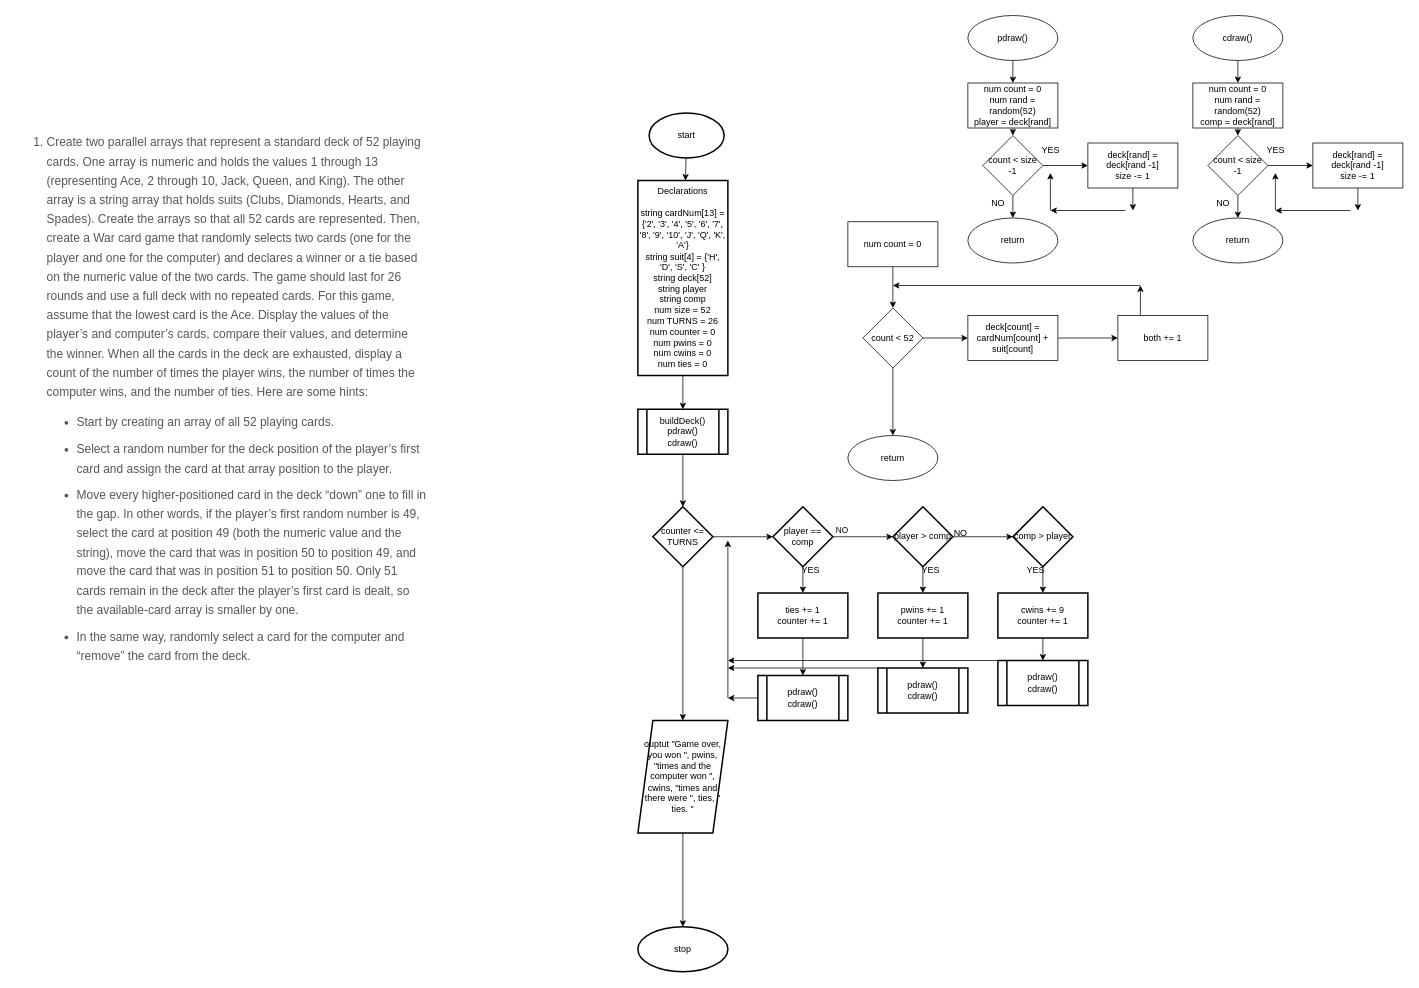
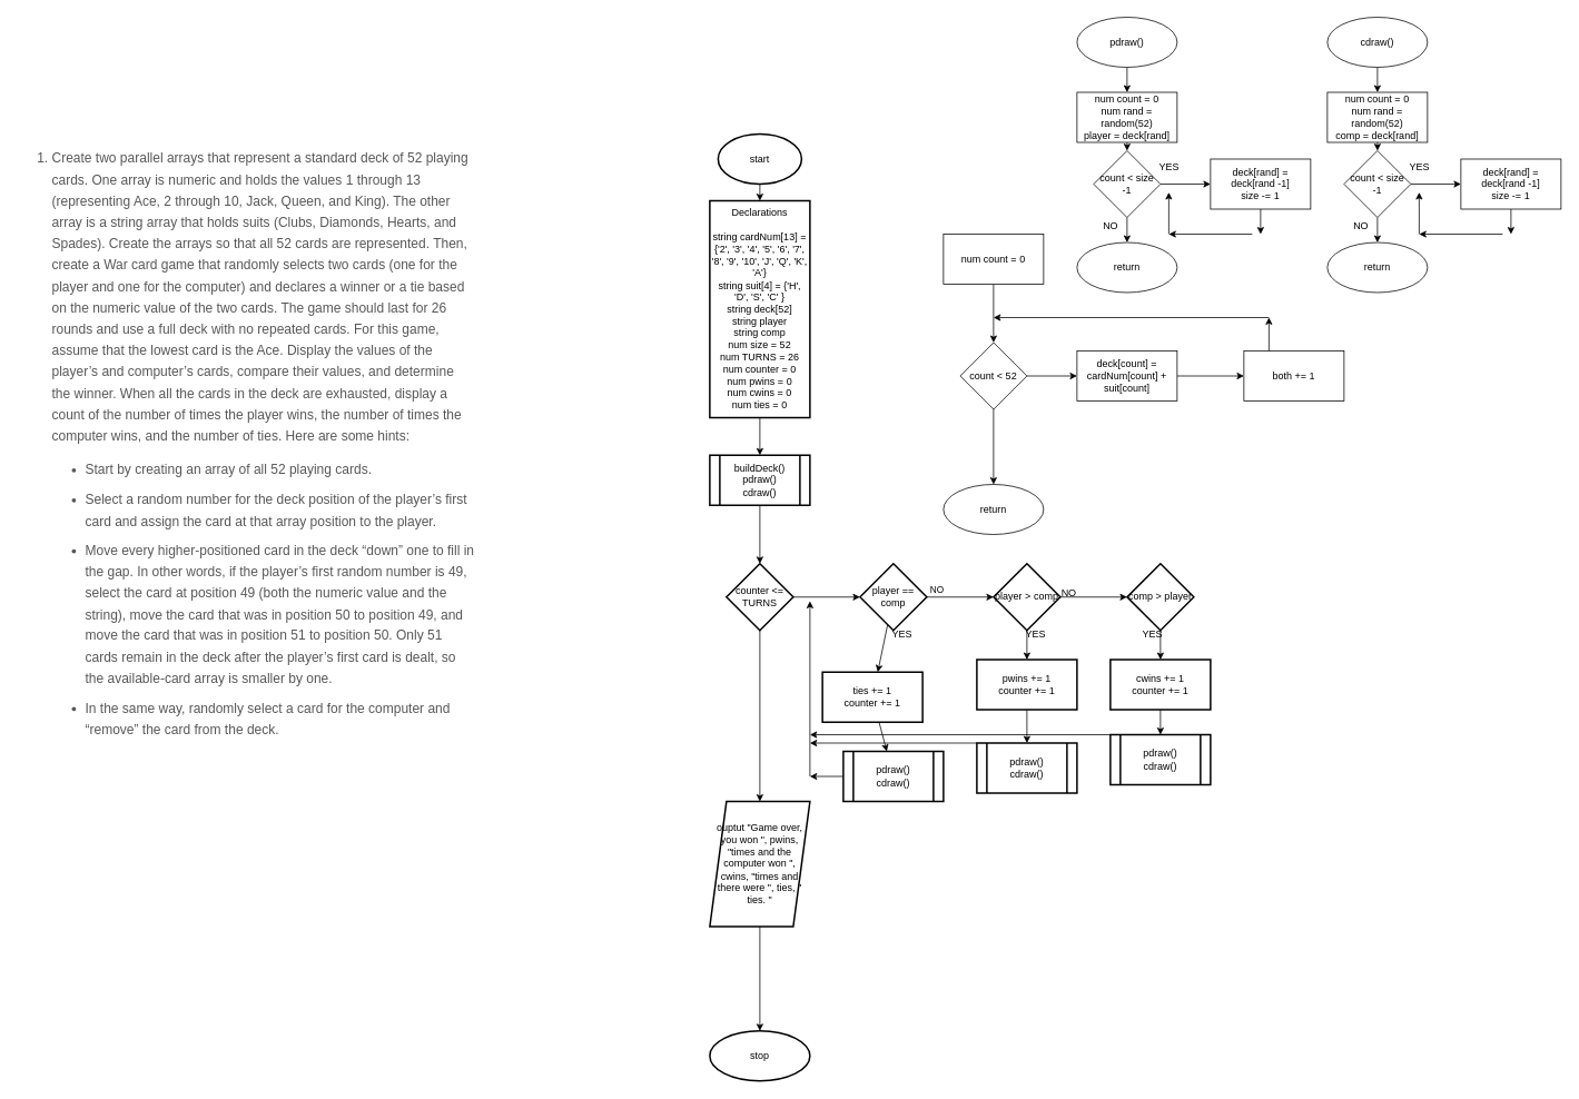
  <mxCell id="0" />
  <mxCell id="1" parent="0" />
  <mxCell id="2" value="&lt;ol id=&quot;DXLCZTA1CMGJUGMLH677&quot; class=&quot;decimal shortanswer&quot; style=&quot;box-sizing: border-box; line-height: 1.8; color: rgb(87, 87, 87); padding: 0px 0px 0px 40px; clear: left; margin: 0px 0px 11px; list-style-type: decimal; font-size: 16px; font-style: normal; font-weight: 400; letter-spacing: normal; text-indent: 0px; text-transform: none; word-spacing: 0px; background-color: rgb(255, 255, 255);&quot;&gt;&lt;li id=&quot;UADLSFY3TCTGJCGZE725&quot; style=&quot;box-sizing: border-box ; font-family: , &amp;quot;cambria&amp;quot; , &amp;quot;times new roman&amp;quot; , &amp;quot;times&amp;quot; , serif ; line-height: 1.6 ; color: rgb(87 , 87 , 87) ; margin: 0px 0px 10px ; padding: 0px ; list-style: decimal&quot;&gt;&lt;p id=&quot;XNME2BX1SVR7L63DL848&quot; style=&quot;box-sizing: border-box ; font-family: , &amp;quot;cambria&amp;quot; , &amp;quot;times new roman&amp;quot; , &amp;quot;times&amp;quot; , serif ; line-height: 1.6 ; color: rgb(87 , 87 , 87) ; margin: 0px 0px 15px ; padding: 0px&quot;&gt;Create two parallel arrays that represent a standard deck of 52 playing cards. One array is numeric and holds the values 1 through 13 (representing Ace, 2 through 10, Jack, Queen, and King). The other array is a string array that holds suits (Clubs, Diamonds, Hearts, and Spades). Create the arrays so that all 52 cards are represented. Then, create a War card game that randomly selects two cards (one for the player and one for the computer) and declares a winner or a tie based on the numeric value of the two cards. The game should last for 26 rounds and use a full deck with no repeated cards. For this game, assume that the lowest card is the Ace. Display the values of the player’s and computer’s cards, compare their values, and determine the winner. When all the cards in the deck are exhausted, display a count of the number of times the player wins, the number of times the computer wins, and the number of ties. Here are some hints:&lt;/p&gt;&lt;ul id=&quot;AHHZQLRSEB1931GKF115&quot; style=&quot;box-sizing: border-box ; margin: 6px 0px ; padding: 0px 0px 0px 40px ; list-style: disc ; clear: left&quot;&gt;&lt;li id=&quot;GJTAJ1B85G39FJGX5403&quot; style=&quot;box-sizing: border-box ; font-family: , &amp;quot;cambria&amp;quot; , &amp;quot;times new roman&amp;quot; , &amp;quot;times&amp;quot; , serif ; line-height: 1.6 ; color: rgb(87 , 87 , 87) ; margin: 0px 0px 10px ; padding: 0px ; list-style: disc&quot;&gt;&lt;p id=&quot;MVGZ8E0MEFR1SH0PM648&quot; style=&quot;box-sizing: border-box ; font-family: , &amp;quot;cambria&amp;quot; , &amp;quot;times new roman&amp;quot; , &amp;quot;times&amp;quot; , serif ; line-height: 1.6 ; color: rgb(87 , 87 , 87) ; margin: 0px ; padding: 0px&quot;&gt;Start by creating an array of all 52 playing cards.&lt;/p&gt;&lt;/li&gt;&lt;li id=&quot;UGGB3FECTGCQQZ93P394&quot; style=&quot;box-sizing: border-box ; font-family: , &amp;quot;cambria&amp;quot; , &amp;quot;times new roman&amp;quot; , &amp;quot;times&amp;quot; , serif ; line-height: 1.6 ; color: rgb(87 , 87 , 87) ; margin: 0px 0px 10px ; padding: 0px ; list-style: disc&quot;&gt;&lt;p id=&quot;EGRSVZ0H99MGVQP9Q471&quot; style=&quot;box-sizing: border-box ; font-family: , &amp;quot;cambria&amp;quot; , &amp;quot;times new roman&amp;quot; , &amp;quot;times&amp;quot; , serif ; line-height: 1.6 ; color: rgb(87 , 87 , 87) ; margin: 0px ; padding: 0px&quot;&gt;Select a random number for the deck position of the player’s first card and assign the card at that array position to the player.&lt;/p&gt;&lt;/li&gt;&lt;li id=&quot;WXCX7U45ZPR8EQ7X5495&quot; style=&quot;box-sizing: border-box ; font-family: , &amp;quot;cambria&amp;quot; , &amp;quot;times new roman&amp;quot; , &amp;quot;times&amp;quot; , serif ; line-height: 1.6 ; color: rgb(87 , 87 , 87) ; margin: 0px 0px 10px ; padding: 0px ; list-style: disc&quot;&gt;&lt;p id=&quot;YVSD11NSV9W949RRX762&quot; style=&quot;box-sizing: border-box ; font-family: , &amp;quot;cambria&amp;quot; , &amp;quot;times new roman&amp;quot; , &amp;quot;times&amp;quot; , serif ; line-height: 1.6 ; color: rgb(87 , 87 , 87) ; margin: 0px ; padding: 0px&quot;&gt;Move every higher-positioned card in the deck “down” one to fill in the gap. In other words, if the player’s first random number is 49, select the card at position 49 (both the numeric value and the string), move the card that was in position 50 to position 49, and move the card that was in position 51 to position 50. Only 51 cards remain in the deck after the player’s first card is dealt, so the available-card array is smaller by one.&lt;/p&gt;&lt;/li&gt;&lt;li id=&quot;JXUHW8BW007TJYLFV168&quot; style=&quot;box-sizing: border-box ; font-family: , &amp;quot;cambria&amp;quot; , &amp;quot;times new roman&amp;quot; , &amp;quot;times&amp;quot; , serif ; line-height: 1.6 ; color: rgb(87 , 87 , 87) ; margin: 0px 0px 10px ; padding: 0px ; list-style: disc&quot;&gt;&lt;p id=&quot;WPNBECTB8NA19THC7023&quot; style=&quot;box-sizing: border-box ; font-family: , &amp;quot;cambria&amp;quot; , &amp;quot;times new roman&amp;quot; , &amp;quot;times&amp;quot; , serif ; line-height: 1.6 ; color: rgb(87 , 87 , 87) ; margin: 0px ; padding: 0px&quot;&gt;In the same way, randomly select a card for the computer and “remove” the card from the deck.&lt;/p&gt;&lt;/li&gt;&lt;/ul&gt;&lt;/li&gt;&lt;/ol&gt;" style="text;whiteSpace=wrap;html=1;" vertex="1" parent="1"><mxGeometry x="20" y="170" width="550" height="810" as="geometry" /></mxCell>
  <mxCell id="3" value="" style="edgeStyle=none;html=1;" edge="1" parent="1" source="4" target="6"><mxGeometry relative="1" as="geometry" /></mxCell>
- <mxCell id="4" value="start" style="strokeWidth=2;html=1;shape=mxgraph.flowchart.start_1;whiteSpace=wrap;" vertex="1" parent="1"><mxGeometry x="865" y="150" width="100" height="60" as="geometry" /></mxCell>
+ <mxCell id="4" value="start" style="strokeWidth=2;html=1;shape=mxgraph.flowchart.start_1;whiteSpace=wrap;" vertex="1" parent="1"><mxGeometry x="860" y="160" width="100" height="60" as="geometry" /></mxCell>
  <mxCell id="5" value="" style="edgeStyle=none;html=1;" edge="1" parent="1" source="6" target="19"><mxGeometry relative="1" as="geometry" /></mxCell>
  <mxCell id="6" value="Declarations&lt;br&gt;&lt;br&gt;string cardNum[13] = {'2', '3', '4', '5', '6', '7', '8', '9', '10', 'J', 'Q', 'K', 'A'}&lt;br&gt;string suit[4] = {'H', 'D', 'S', 'C' }&lt;br&gt;string deck[52]&lt;br&gt;string player&lt;br&gt;string comp&lt;br&gt;num size = 52&lt;br&gt;num TURNS = 26&lt;br&gt;num counter = 0&lt;br&gt;num pwins = 0&lt;br&gt;num cwins = 0&lt;br&gt;num ties = 0" style="whiteSpace=wrap;html=1;strokeWidth=2;" vertex="1" parent="1"><mxGeometry x="850" y="240" width="120" height="260" as="geometry" /></mxCell>
  <mxCell id="7" value="" style="edgeStyle=none;html=1;" edge="1" parent="1" source="8" target="11"><mxGeometry relative="1" as="geometry" /></mxCell>
- <mxCell id="8" value="num count = 0" style="whiteSpace=wrap;html=1;" vertex="1" parent="1"><mxGeometry x="1130" y="295" width="120" height="60" as="geometry" /></mxCell>
+ <mxCell id="8" value="num count = 0" style="whiteSpace=wrap;html=1;" vertex="1" parent="1"><mxGeometry x="1130" y="280" width="120" height="60" as="geometry" /></mxCell>
  <mxCell id="9" value="" style="edgeStyle=none;html=1;" edge="1" parent="1" source="11" target="13"><mxGeometry relative="1" as="geometry" /></mxCell>
  <mxCell id="10" value="" style="edgeStyle=none;html=1;" edge="1" parent="1" source="11" target="14"><mxGeometry relative="1" as="geometry" /></mxCell>
  <mxCell id="11" value="count &amp;lt; 52" style="rhombus;whiteSpace=wrap;html=1;" vertex="1" parent="1"><mxGeometry x="1150" y="410" width="80" height="80" as="geometry" /></mxCell>
  <mxCell id="12" value="" style="edgeStyle=none;html=1;" edge="1" parent="1" source="13" target="16"><mxGeometry relative="1" as="geometry" /></mxCell>
  <mxCell id="13" value="deck[count] = cardNum[count] + suit[count]" style="whiteSpace=wrap;html=1;" vertex="1" parent="1"><mxGeometry x="1290" y="420" width="120" height="60" as="geometry" /></mxCell>
  <mxCell id="14" value="return" style="ellipse;whiteSpace=wrap;html=1;" vertex="1" parent="1"><mxGeometry x="1130" y="580" width="120" height="60" as="geometry" /></mxCell>
  <mxCell id="15" style="edgeStyle=none;html=1;exitX=0.25;exitY=0;exitDx=0;exitDy=0;" edge="1" parent="1" source="16"><mxGeometry relative="1" as="geometry"><mxPoint x="1520" y="380" as="targetPoint" /></mxGeometry></mxCell>
  <mxCell id="16" value="both += 1" style="whiteSpace=wrap;html=1;" vertex="1" parent="1"><mxGeometry x="1490" y="420" width="120" height="60" as="geometry" /></mxCell>
  <mxCell id="17" value="" style="endArrow=classic;html=1;" edge="1" parent="1"><mxGeometry width="50" height="50" relative="1" as="geometry"><mxPoint x="1520" y="380" as="sourcePoint" /><mxPoint x="1190" y="380" as="targetPoint" /></mxGeometry></mxCell>
  <mxCell id="18" value="" style="edgeStyle=none;html=1;" edge="1" parent="1" source="19" target="50"><mxGeometry relative="1" as="geometry" /></mxCell>
  <mxCell id="19" value="buildDeck()&lt;br&gt;pdraw()&lt;br&gt;cdraw()" style="shape=process;whiteSpace=wrap;html=1;backgroundOutline=1;strokeWidth=2;" vertex="1" parent="1"><mxGeometry x="850" y="545" width="120" height="60" as="geometry" /></mxCell>
  <mxCell id="20" value="" style="edgeStyle=none;html=1;" edge="1" parent="1" source="21" target="23"><mxGeometry relative="1" as="geometry" /></mxCell>
  <mxCell id="21" value="pdraw()" style="ellipse;whiteSpace=wrap;html=1;" vertex="1" parent="1"><mxGeometry x="1290" y="20" width="120" height="60" as="geometry" /></mxCell>
  <mxCell id="22" value="" style="edgeStyle=none;html=1;" edge="1" parent="1" source="23" target="26"><mxGeometry relative="1" as="geometry" /></mxCell>
  <mxCell id="23" value="num count = 0&lt;br&gt;num rand = random(52)&lt;br&gt;player = deck[rand]" style="whiteSpace=wrap;html=1;" vertex="1" parent="1"><mxGeometry x="1290" y="110" width="120" height="60" as="geometry" /></mxCell>
  <mxCell id="24" value="" style="edgeStyle=none;html=1;" edge="1" parent="1" source="26" target="28"><mxGeometry relative="1" as="geometry" /></mxCell>
  <mxCell id="25" value="" style="edgeStyle=none;html=1;" edge="1" parent="1" source="26" target="30"><mxGeometry relative="1" as="geometry" /></mxCell>
  <mxCell id="26" value="count &amp;lt; size -1" style="rhombus;whiteSpace=wrap;html=1;" vertex="1" parent="1"><mxGeometry x="1310" y="180" width="80" height="80" as="geometry" /></mxCell>
  <mxCell id="27" style="edgeStyle=none;html=1;exitX=0.5;exitY=1;exitDx=0;exitDy=0;" edge="1" parent="1" source="28"><mxGeometry relative="1" as="geometry"><mxPoint x="1510" y="280" as="targetPoint" /></mxGeometry></mxCell>
  <mxCell id="28" value="deck[rand] = deck[rand -1]&lt;br&gt;size -= 1" style="whiteSpace=wrap;html=1;" vertex="1" parent="1"><mxGeometry x="1450" y="190" width="120" height="60" as="geometry" /></mxCell>
  <mxCell id="29" value="YES" style="text;html=1;align=center;verticalAlign=middle;resizable=0;points=[];autosize=1;strokeColor=none;fillColor=none;" vertex="1" parent="1"><mxGeometry x="1380" y="190" width="40" height="20" as="geometry" /></mxCell>
  <mxCell id="30" value="return" style="ellipse;whiteSpace=wrap;html=1;" vertex="1" parent="1"><mxGeometry x="1290" y="290" width="120" height="60" as="geometry" /></mxCell>
  <mxCell id="31" value="NO" style="text;html=1;align=center;verticalAlign=middle;resizable=0;points=[];autosize=1;strokeColor=none;fillColor=none;" vertex="1" parent="1"><mxGeometry x="1315" y="260" width="30" height="20" as="geometry" /></mxCell>
  <mxCell id="32" value="" style="endArrow=classic;html=1;" edge="1" parent="1"><mxGeometry width="50" height="50" relative="1" as="geometry"><mxPoint x="1500" y="280" as="sourcePoint" /><mxPoint x="1400" y="280" as="targetPoint" /></mxGeometry></mxCell>
  <mxCell id="33" value="" style="endArrow=classic;html=1;" edge="1" parent="1"><mxGeometry width="50" height="50" relative="1" as="geometry"><mxPoint x="1400" y="280" as="sourcePoint" /><mxPoint x="1400" y="230" as="targetPoint" /></mxGeometry></mxCell>
  <mxCell id="34" value="" style="edgeStyle=none;html=1;" edge="1" parent="1" source="35" target="37"><mxGeometry relative="1" as="geometry" /></mxCell>
  <mxCell id="35" value="cdraw()" style="ellipse;whiteSpace=wrap;html=1;" vertex="1" parent="1"><mxGeometry x="1590" y="20" width="120" height="60" as="geometry" /></mxCell>
  <mxCell id="36" value="" style="edgeStyle=none;html=1;" edge="1" parent="1" source="37" target="40"><mxGeometry relative="1" as="geometry" /></mxCell>
  <mxCell id="37" value="num count = 0&lt;br&gt;num rand = random(52)&lt;br&gt;comp = deck[rand]" style="whiteSpace=wrap;html=1;" vertex="1" parent="1"><mxGeometry x="1590" y="110" width="120" height="60" as="geometry" /></mxCell>
  <mxCell id="38" value="" style="edgeStyle=none;html=1;" edge="1" parent="1" source="40" target="42"><mxGeometry relative="1" as="geometry" /></mxCell>
  <mxCell id="39" value="" style="edgeStyle=none;html=1;" edge="1" parent="1" source="40" target="44"><mxGeometry relative="1" as="geometry" /></mxCell>
  <mxCell id="40" value="count &amp;lt; size -1" style="rhombus;whiteSpace=wrap;html=1;" vertex="1" parent="1"><mxGeometry x="1610" y="180" width="80" height="80" as="geometry" /></mxCell>
  <mxCell id="41" style="edgeStyle=none;html=1;exitX=0.5;exitY=1;exitDx=0;exitDy=0;" edge="1" parent="1" source="42"><mxGeometry relative="1" as="geometry"><mxPoint x="1810" y="280" as="targetPoint" /></mxGeometry></mxCell>
  <mxCell id="42" value="deck[rand] = deck[rand -1]&lt;br&gt;size -= 1" style="whiteSpace=wrap;html=1;" vertex="1" parent="1"><mxGeometry x="1750" y="190" width="120" height="60" as="geometry" /></mxCell>
  <mxCell id="43" value="YES" style="text;html=1;align=center;verticalAlign=middle;resizable=0;points=[];autosize=1;strokeColor=none;fillColor=none;" vertex="1" parent="1"><mxGeometry x="1680" y="190" width="40" height="20" as="geometry" /></mxCell>
  <mxCell id="44" value="return" style="ellipse;whiteSpace=wrap;html=1;" vertex="1" parent="1"><mxGeometry x="1590" y="290" width="120" height="60" as="geometry" /></mxCell>
  <mxCell id="45" value="NO" style="text;html=1;align=center;verticalAlign=middle;resizable=0;points=[];autosize=1;strokeColor=none;fillColor=none;" vertex="1" parent="1"><mxGeometry x="1615" y="260" width="30" height="20" as="geometry" /></mxCell>
  <mxCell id="46" value="" style="endArrow=classic;html=1;" edge="1" parent="1"><mxGeometry width="50" height="50" relative="1" as="geometry"><mxPoint x="1800" y="280" as="sourcePoint" /><mxPoint x="1700" y="280" as="targetPoint" /></mxGeometry></mxCell>
  <mxCell id="47" value="" style="endArrow=classic;html=1;" edge="1" parent="1"><mxGeometry width="50" height="50" relative="1" as="geometry"><mxPoint x="1700" y="280" as="sourcePoint" /><mxPoint x="1700" y="230" as="targetPoint" /></mxGeometry></mxCell>
  <mxCell id="48" value="" style="edgeStyle=none;html=1;" edge="1" parent="1" source="50" target="54"><mxGeometry relative="1" as="geometry" /></mxCell>
  <mxCell id="49" value="" style="edgeStyle=none;html=1;" edge="1" parent="1" source="50" target="77"><mxGeometry relative="1" as="geometry" /></mxCell>
  <mxCell id="50" value="counter &amp;lt;= TURNS" style="rhombus;whiteSpace=wrap;html=1;strokeWidth=2;" vertex="1" parent="1"><mxGeometry x="870" y="675" width="80" height="80" as="geometry" /></mxCell>
  <mxCell id="51" value="" style="edgeStyle=none;html=1;" edge="1" parent="1" source="54" target="56"><mxGeometry relative="1" as="geometry" /></mxCell>
  <mxCell id="52" value="" style="edgeStyle=none;html=1;" edge="1" parent="1" source="54" target="63"><mxGeometry relative="1" as="geometry" /></mxCell>
  <mxCell id="53" value="NO" style="edgeLabel;html=1;align=center;verticalAlign=middle;resizable=0;points=[];" vertex="1" connectable="0" parent="52"><mxGeometry x="-0.733" y="9" relative="1" as="geometry"><mxPoint as="offset" /></mxGeometry></mxCell>
  <mxCell id="54" value="player == comp" style="rhombus;whiteSpace=wrap;html=1;strokeWidth=2;" vertex="1" parent="1"><mxGeometry x="1030" y="675" width="80" height="80" as="geometry" /></mxCell>
  <mxCell id="55" value="" style="edgeStyle=none;html=1;" edge="1" parent="1" source="56" target="58"><mxGeometry relative="1" as="geometry" /></mxCell>
- <mxCell id="56" value="ties += 1&lt;br&gt;counter += 1" style="whiteSpace=wrap;html=1;strokeWidth=2;" vertex="1" parent="1"><mxGeometry x="1010" y="790" width="120" height="60" as="geometry" /></mxCell>
+ <mxCell id="56" value="ties += 1&lt;br&gt;counter += 1" style="whiteSpace=wrap;html=1;strokeWidth=2;" vertex="1" parent="1"><mxGeometry x="985" y="805" width="120" height="60" as="geometry" /></mxCell>
  <mxCell id="57" style="edgeStyle=none;html=1;exitX=0;exitY=0.5;exitDx=0;exitDy=0;" edge="1" parent="1" source="58"><mxGeometry relative="1" as="geometry"><mxPoint x="970" y="930" as="targetPoint" /></mxGeometry></mxCell>
  <mxCell id="58" value="pdraw()&lt;br&gt;cdraw()" style="shape=process;whiteSpace=wrap;html=1;backgroundOutline=1;strokeWidth=2;" vertex="1" parent="1"><mxGeometry x="1010" y="900" width="120" height="60" as="geometry" /></mxCell>
  <mxCell id="59" value="" style="endArrow=classic;html=1;" edge="1" parent="1"><mxGeometry width="50" height="50" relative="1" as="geometry"><mxPoint x="970" y="930" as="sourcePoint" /><mxPoint x="970" y="720" as="targetPoint" /></mxGeometry></mxCell>
  <mxCell id="60" value="YES" style="text;html=1;align=center;verticalAlign=middle;resizable=0;points=[];autosize=1;strokeColor=none;fillColor=none;" vertex="1" parent="1"><mxGeometry x="1060" y="750" width="40" height="20" as="geometry" /></mxCell>
  <mxCell id="61" value="" style="edgeStyle=none;html=1;" edge="1" parent="1" source="63" target="65"><mxGeometry relative="1" as="geometry" /></mxCell>
  <mxCell id="62" value="" style="edgeStyle=none;html=1;" edge="1" parent="1" source="63" target="70"><mxGeometry relative="1" as="geometry" /></mxCell>
  <mxCell id="63" value="player &amp;gt; comp" style="rhombus;whiteSpace=wrap;html=1;strokeWidth=2;" vertex="1" parent="1"><mxGeometry x="1190" y="675" width="80" height="80" as="geometry" /></mxCell>
  <mxCell id="64" value="" style="edgeStyle=none;html=1;" edge="1" parent="1" source="65" target="67"><mxGeometry relative="1" as="geometry" /></mxCell>
  <mxCell id="65" value="pwins += 1&lt;br&gt;counter += 1" style="whiteSpace=wrap;html=1;strokeWidth=2;" vertex="1" parent="1"><mxGeometry x="1170" y="790" width="120" height="60" as="geometry" /></mxCell>
  <mxCell id="66" style="edgeStyle=none;html=1;exitX=0;exitY=0;exitDx=0;exitDy=0;" edge="1" parent="1" source="67"><mxGeometry relative="1" as="geometry"><mxPoint x="970" y="890" as="targetPoint" /></mxGeometry></mxCell>
  <mxCell id="67" value="pdraw()&lt;br&gt;cdraw()" style="shape=process;whiteSpace=wrap;html=1;backgroundOutline=1;strokeWidth=2;" vertex="1" parent="1"><mxGeometry x="1170" y="890" width="120" height="60" as="geometry" /></mxCell>
  <mxCell id="68" value="YES" style="text;html=1;align=center;verticalAlign=middle;resizable=0;points=[];autosize=1;strokeColor=none;fillColor=none;" vertex="1" parent="1"><mxGeometry x="1220" y="750" width="40" height="20" as="geometry" /></mxCell>
  <mxCell id="69" value="" style="edgeStyle=none;html=1;" edge="1" parent="1" source="70" target="73"><mxGeometry relative="1" as="geometry" /></mxCell>
  <mxCell id="70" value="comp &amp;gt; player" style="rhombus;whiteSpace=wrap;html=1;strokeWidth=2;" vertex="1" parent="1"><mxGeometry x="1350" y="675" width="80" height="80" as="geometry" /></mxCell>
  <mxCell id="71" value="NO" style="text;html=1;align=center;verticalAlign=middle;resizable=0;points=[];autosize=1;strokeColor=none;fillColor=none;" vertex="1" parent="1"><mxGeometry x="1265" y="700" width="30" height="20" as="geometry" /></mxCell>
  <mxCell id="72" value="" style="edgeStyle=none;html=1;" edge="1" parent="1" source="73" target="75"><mxGeometry relative="1" as="geometry" /></mxCell>
- <mxCell id="73" value="cwins += 9&lt;br&gt;counter += 1" style="whiteSpace=wrap;html=1;strokeWidth=2;" vertex="1" parent="1"><mxGeometry x="1330" y="790" width="120" height="60" as="geometry" /></mxCell>
+ <mxCell id="73" value="cwins += 1&lt;br&gt;counter += 1" style="whiteSpace=wrap;html=1;strokeWidth=2;" vertex="1" parent="1"><mxGeometry x="1330" y="790" width="120" height="60" as="geometry" /></mxCell>
  <mxCell id="74" style="edgeStyle=none;html=1;exitX=0;exitY=0;exitDx=0;exitDy=0;" edge="1" parent="1" source="75"><mxGeometry relative="1" as="geometry"><mxPoint x="970" y="880" as="targetPoint" /></mxGeometry></mxCell>
  <mxCell id="75" value="pdraw()&lt;br&gt;cdraw()" style="shape=process;whiteSpace=wrap;html=1;backgroundOutline=1;strokeWidth=2;" vertex="1" parent="1"><mxGeometry x="1330" y="880" width="120" height="60" as="geometry" /></mxCell>
  <mxCell id="76" value="" style="edgeStyle=none;html=1;" edge="1" parent="1" source="77" target="79"><mxGeometry relative="1" as="geometry" /></mxCell>
  <mxCell id="77" value="ouptut &quot;Game over, you won &quot;, pwins, &quot;times and the computer won &quot;, cwins, &quot;times and there were &quot;, ties, &quot; ties. &quot;" style="shape=parallelogram;perimeter=parallelogramPerimeter;whiteSpace=wrap;html=1;fixedSize=1;strokeWidth=2;" vertex="1" parent="1"><mxGeometry x="850" y="960" width="120" height="150" as="geometry" /></mxCell>
  <mxCell id="78" value="YES" style="text;html=1;align=center;verticalAlign=middle;resizable=0;points=[];autosize=1;strokeColor=none;fillColor=none;" vertex="1" parent="1"><mxGeometry x="1360" y="750" width="40" height="20" as="geometry" /></mxCell>
  <mxCell id="79" value="stop" style="ellipse;whiteSpace=wrap;html=1;strokeWidth=2;" vertex="1" parent="1"><mxGeometry x="850" y="1235" width="120" height="60" as="geometry" /></mxCell>
